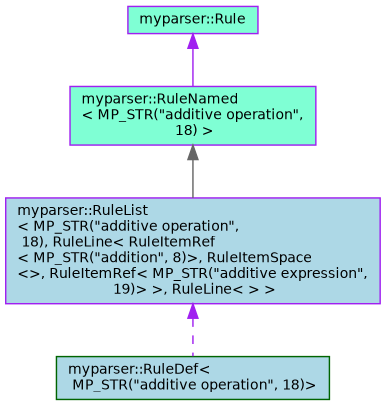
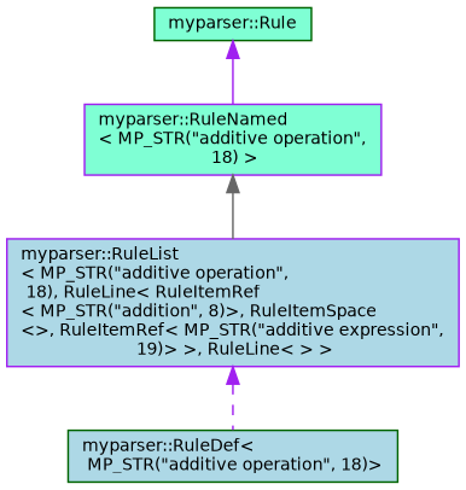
  digraph {
    rankdir=TB
    node [color=darkgreen fillcolor=lightblue fontname=Helvetica fontsize=10 shape=record style=filled]
    edge [color=purple dir=back fontname=Helvetica fontsize=10 labelfontname=Helvetica labelfontsize=10 style=solid]
    n1 [fontcolor=black height=0.2 label="myparser::RuleDef\<\l MP_STR(\"additive operation\", 18)\>" width=0.4]
    n2 [color=purple height=0.2 label="myparser::RuleList\l\< MP_STR(\"additive operation\",\l 18), RuleLine\< RuleItemRef\l\< MP_STR(\"addition\", 8)\>, RuleItemSpace\l\<\>, RuleItemRef\< MP_STR(\"additive expression\",\l 19)\> \>, RuleLine\<  \> \>" width=0.4]
    n3 [color=purple fillcolor=aquamarine height=0.2 label="myparser::RuleNamed\l\< MP_STR(\"additive operation\",\l 18) \>" width=0.4]
-   n4 [color=purple fillcolor=aquamarine height=0.2 label="myparser::Rule" width=0.4]
+   n4 [fillcolor=aquamarine height=0.2 label="myparser::Rule" width=0.4]
    n2 -> n1 [style=dashed]
    n3 -> n2 [color=gray40]
    n4 -> n3
  }
